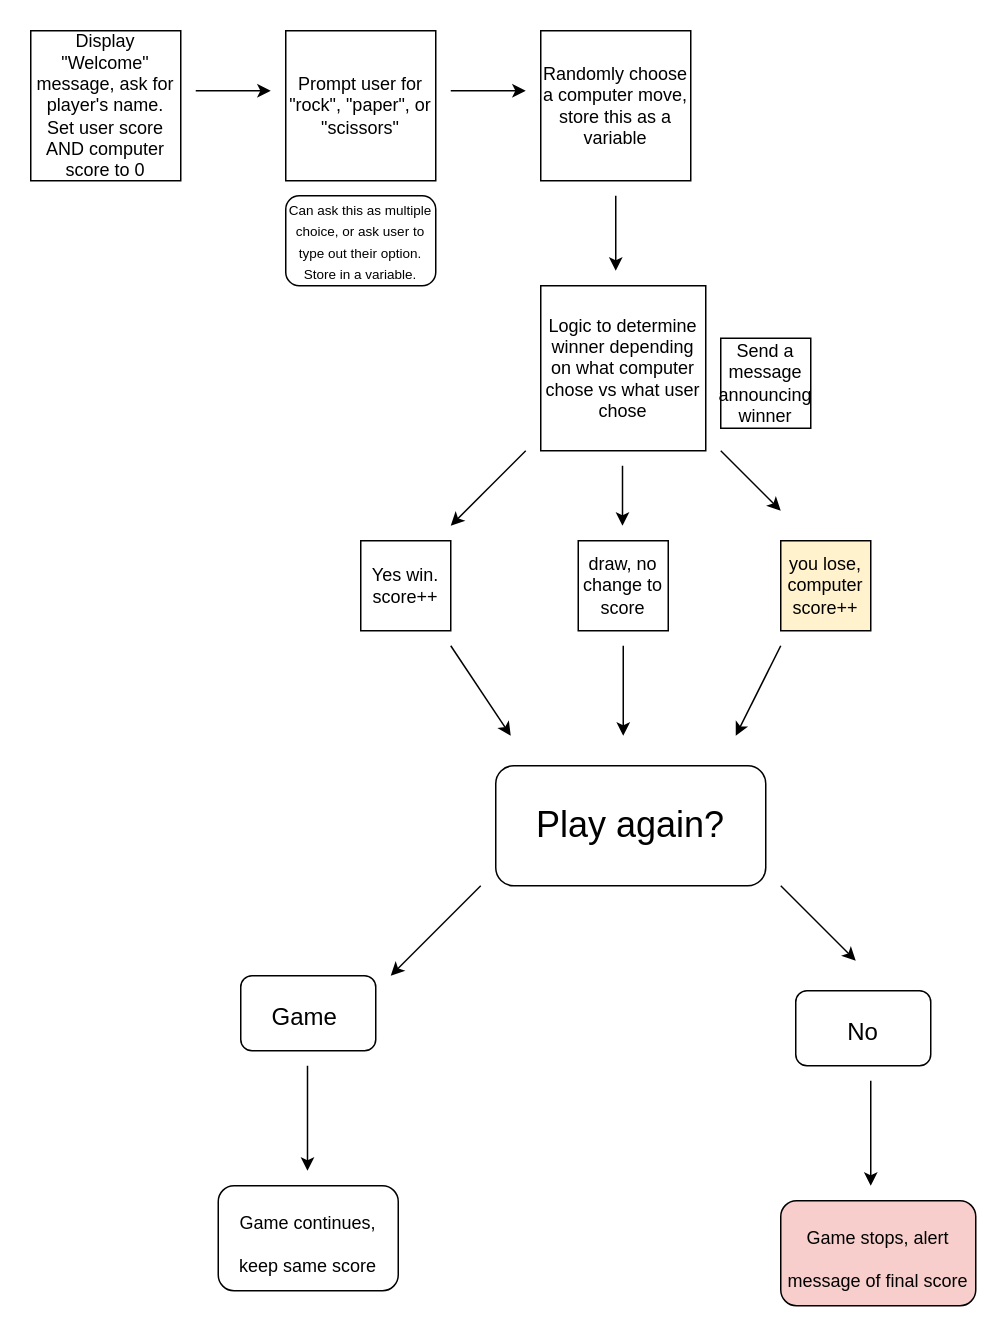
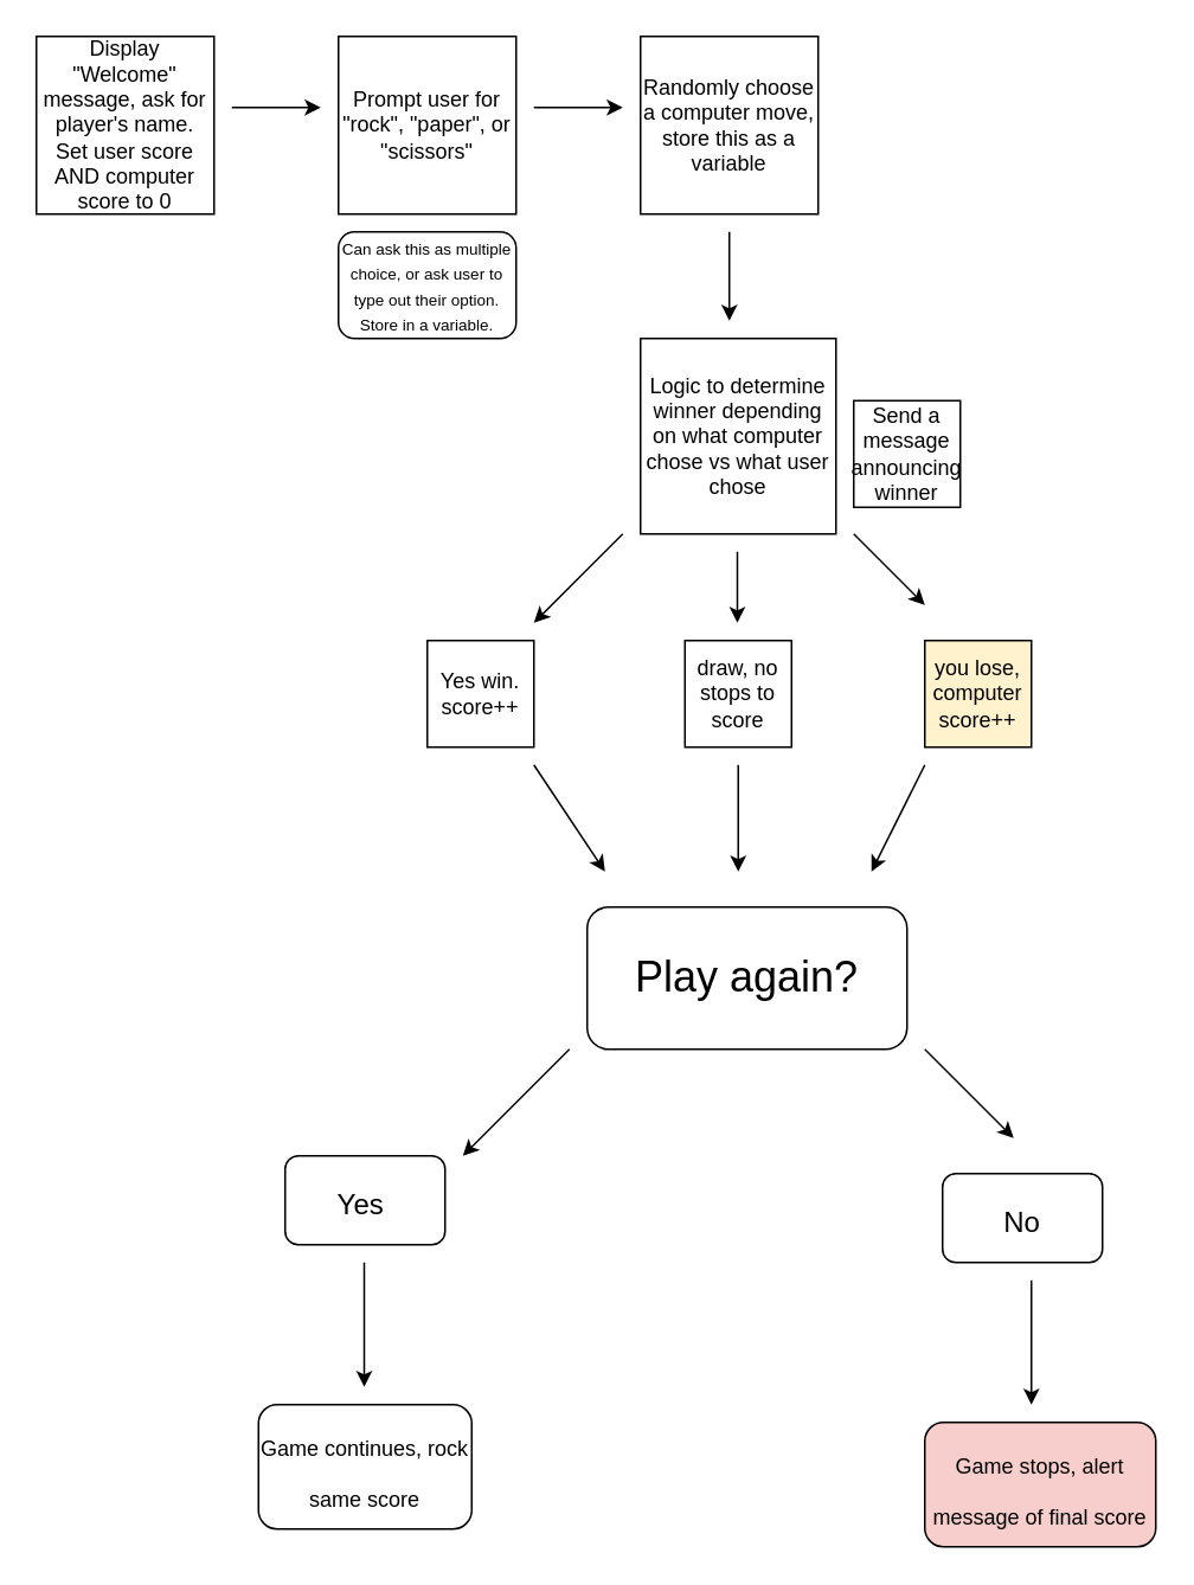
  <mxCell id="0" />
  <mxCell id="1" parent="0" />
  <mxCell id="2" value="Display &quot;Welcome&quot; message, ask for player's name. Set user score AND computer score to 0" style="whiteSpace=wrap;html=1;aspect=fixed;" vertex="1" parent="1"><mxGeometry x="20" y="20" width="100" height="100" as="geometry" /></mxCell>
  <mxCell id="3" value="Prompt user for &quot;rock&quot;, &quot;paper&quot;, or &quot;scissors&quot;" style="whiteSpace=wrap;html=1;aspect=fixed;" vertex="1" parent="1"><mxGeometry x="190" y="20" width="100" height="100" as="geometry" /></mxCell>
  <mxCell id="4" value="&lt;font style=&quot;font-size: 9px;&quot;&gt;Can ask this as multiple choice, or ask user to type out their option. Store in a variable.&lt;/font&gt;" style="rounded=1;whiteSpace=wrap;html=1;" vertex="1" parent="1"><mxGeometry x="190" y="130" width="100" height="60" as="geometry" /></mxCell>
  <mxCell id="5" value="" style="endArrow=classic;html=1;" edge="1" parent="1"><mxGeometry width="50" height="50" relative="1" as="geometry"><mxPoint x="130" y="60" as="sourcePoint" /><mxPoint x="180" y="60" as="targetPoint" /></mxGeometry></mxCell>
  <mxCell id="6" value="" style="endArrow=classic;html=1;" edge="1" parent="1"><mxGeometry width="50" height="50" relative="1" as="geometry"><mxPoint x="300" y="60" as="sourcePoint" /><mxPoint x="350" y="60" as="targetPoint" /></mxGeometry></mxCell>
  <mxCell id="7" value="Randomly choose a computer move, store this as a variable" style="whiteSpace=wrap;html=1;aspect=fixed;" vertex="1" parent="1"><mxGeometry x="360" y="20" width="100" height="100" as="geometry" /></mxCell>
  <mxCell id="8" value="" style="endArrow=classic;html=1;fontSize=9;" edge="1" parent="1"><mxGeometry width="50" height="50" relative="1" as="geometry"><mxPoint x="410" y="130" as="sourcePoint" /><mxPoint x="410" y="180" as="targetPoint" /></mxGeometry></mxCell>
  <mxCell id="9" value="Logic to determine winner depending on what computer chose vs what user chose" style="whiteSpace=wrap;html=1;aspect=fixed;" vertex="1" parent="1"><mxGeometry x="360" y="190" width="110" height="110" as="geometry" /></mxCell>
  <mxCell id="10" value="Send a message announcing winner" style="whiteSpace=wrap;html=1;aspect=fixed;" vertex="1" parent="1"><mxGeometry x="480" y="225" width="60" height="60" as="geometry" /></mxCell>
  <mxCell id="11" value="" style="endArrow=classic;html=1;" edge="1" parent="1"><mxGeometry width="50" height="50" relative="1" as="geometry"><mxPoint x="350" y="300" as="sourcePoint" /><mxPoint x="300" y="350" as="targetPoint" /></mxGeometry></mxCell>
  <mxCell id="12" value="Yes win.&lt;br&gt;score++" style="whiteSpace=wrap;html=1;aspect=fixed;" vertex="1" parent="1"><mxGeometry x="240" y="360" width="60" height="60" as="geometry" /></mxCell>
  <mxCell id="13" value="you lose, computer score++" style="whiteSpace=wrap;html=1;aspect=fixed;fillColor=#fff2cc;" vertex="1" parent="1"><mxGeometry x="520" y="360" width="60" height="60" as="geometry" /></mxCell>
- <mxCell id="14" value="draw, no change to score" style="whiteSpace=wrap;html=1;aspect=fixed;" vertex="1" parent="1"><mxGeometry x="385" y="360" width="60" height="60" as="geometry" /></mxCell>
+ <mxCell id="14" value="draw, no stops to score" style="whiteSpace=wrap;html=1;aspect=fixed;" vertex="1" parent="1"><mxGeometry x="385" y="360" width="60" height="60" as="geometry" /></mxCell>
  <mxCell id="15" value="" style="endArrow=classic;html=1;" edge="1" parent="1"><mxGeometry width="50" height="50" relative="1" as="geometry"><mxPoint x="414.5" y="310" as="sourcePoint" /><mxPoint x="414.5" y="350" as="targetPoint" /></mxGeometry></mxCell>
  <mxCell id="16" value="" style="endArrow=classic;html=1;" edge="1" parent="1"><mxGeometry width="50" height="50" relative="1" as="geometry"><mxPoint x="480" y="300" as="sourcePoint" /><mxPoint x="520" y="340" as="targetPoint" /></mxGeometry></mxCell>
  <mxCell id="17" value="" style="endArrow=classic;html=1;" edge="1" parent="1"><mxGeometry width="50" height="50" relative="1" as="geometry"><mxPoint x="300" y="430" as="sourcePoint" /><mxPoint x="340" y="490" as="targetPoint" /></mxGeometry></mxCell>
  <mxCell id="18" value="" style="endArrow=classic;html=1;" edge="1" parent="1"><mxGeometry width="50" height="50" relative="1" as="geometry"><mxPoint x="415" y="430" as="sourcePoint" /><mxPoint x="415" y="490" as="targetPoint" /></mxGeometry></mxCell>
  <mxCell id="19" value="" style="endArrow=classic;html=1;" edge="1" parent="1"><mxGeometry width="50" height="50" relative="1" as="geometry"><mxPoint x="520" y="430" as="sourcePoint" /><mxPoint x="490" y="490" as="targetPoint" /></mxGeometry></mxCell>
  <mxCell id="20" value="&lt;font style=&quot;font-size: 24px;&quot;&gt;Play again?&lt;/font&gt;" style="rounded=1;whiteSpace=wrap;html=1;fontSize=9;" vertex="1" parent="1"><mxGeometry x="330" y="510" width="180" height="80" as="geometry" /></mxCell>
  <mxCell id="21" value="" style="endArrow=classic;html=1;" edge="1" parent="1"><mxGeometry width="50" height="50" relative="1" as="geometry"><mxPoint x="320" y="590" as="sourcePoint" /><mxPoint x="260" y="650" as="targetPoint" /></mxGeometry></mxCell>
- <mxCell id="22" value="&lt;font size=&quot;3&quot;&gt;Game&amp;nbsp;&lt;/font&gt;" style="rounded=1;whiteSpace=wrap;html=1;fontSize=24;" vertex="1" parent="1"><mxGeometry x="160" y="650" width="90" height="50" as="geometry" /></mxCell>
+ <mxCell id="22" value="&lt;font size=&quot;3&quot;&gt;Yes&amp;nbsp;&lt;/font&gt;" style="rounded=1;whiteSpace=wrap;html=1;fontSize=24;" vertex="1" parent="1"><mxGeometry x="160" y="650" width="90" height="50" as="geometry" /></mxCell>
  <mxCell id="23" value="" style="endArrow=classic;html=1;" edge="1" parent="1"><mxGeometry width="50" height="50" relative="1" as="geometry"><mxPoint x="204.5" y="710" as="sourcePoint" /><mxPoint x="204.5" y="780" as="targetPoint" /></mxGeometry></mxCell>
- <mxCell id="24" value="&lt;font style=&quot;font-size: 12px;&quot;&gt;Game continues, keep same score&lt;/font&gt;" style="rounded=1;whiteSpace=wrap;html=1;fontSize=24;" vertex="1" parent="1"><mxGeometry x="145" y="790" width="120" height="70" as="geometry" /></mxCell>
+ <mxCell id="24" value="&lt;font style=&quot;font-size: 12px;&quot;&gt;Game continues, rock same score&lt;/font&gt;" style="rounded=1;whiteSpace=wrap;html=1;fontSize=24;" vertex="1" parent="1"><mxGeometry x="145" y="790" width="120" height="70" as="geometry" /></mxCell>
  <mxCell id="25" value="" style="endArrow=classic;html=1;" edge="1" parent="1"><mxGeometry width="50" height="50" relative="1" as="geometry"><mxPoint x="520" y="590" as="sourcePoint" /><mxPoint x="570" y="640" as="targetPoint" /></mxGeometry></mxCell>
  <mxCell id="26" value="&lt;font size=&quot;3&quot;&gt;No&lt;/font&gt;" style="rounded=1;whiteSpace=wrap;html=1;fontSize=24;" vertex="1" parent="1"><mxGeometry x="530" y="660" width="90" height="50" as="geometry" /></mxCell>
  <mxCell id="27" value="" style="endArrow=classic;html=1;" edge="1" parent="1"><mxGeometry width="50" height="50" relative="1" as="geometry"><mxPoint x="580" y="720" as="sourcePoint" /><mxPoint x="580" y="790" as="targetPoint" /></mxGeometry></mxCell>
  <mxCell id="28" value="&lt;font style=&quot;font-size: 12px;&quot;&gt;Game stops, alert message of final score&lt;/font&gt;" style="rounded=1;whiteSpace=wrap;html=1;fontSize=24;fillColor=#f8cecc;" vertex="1" parent="1"><mxGeometry x="520" y="800" width="130" height="70" as="geometry" /></mxCell>
